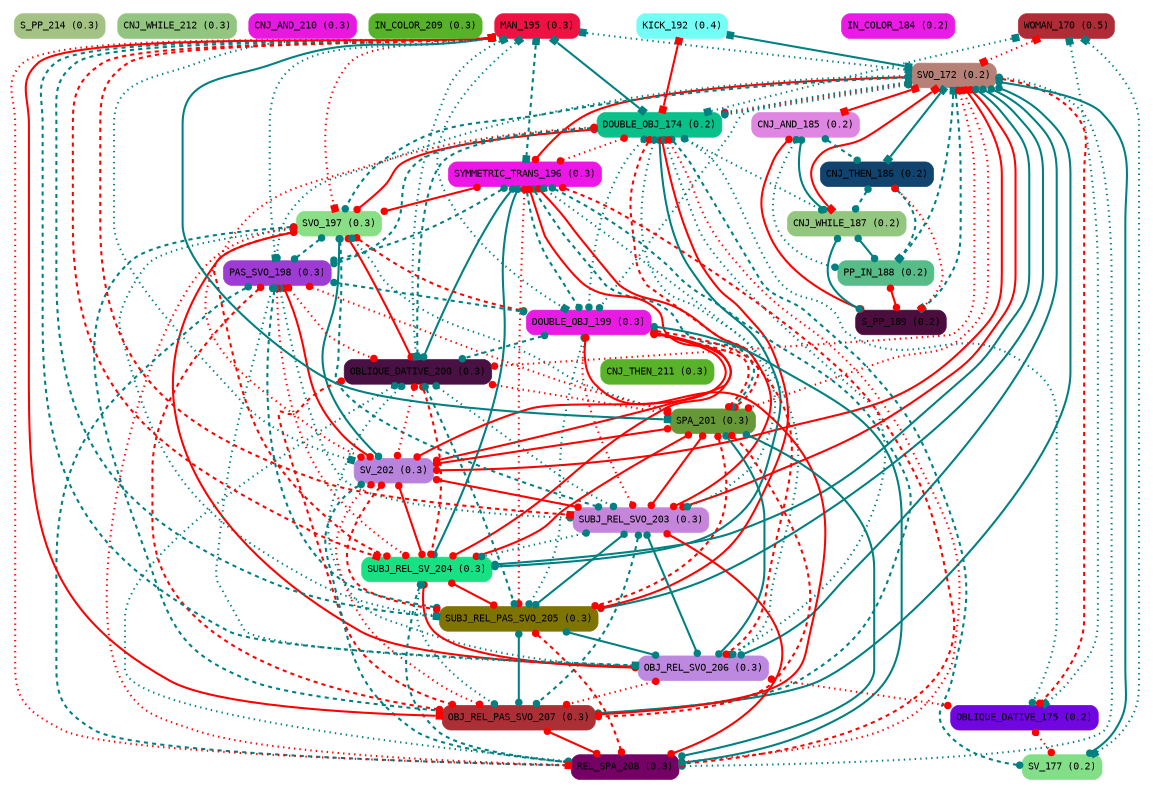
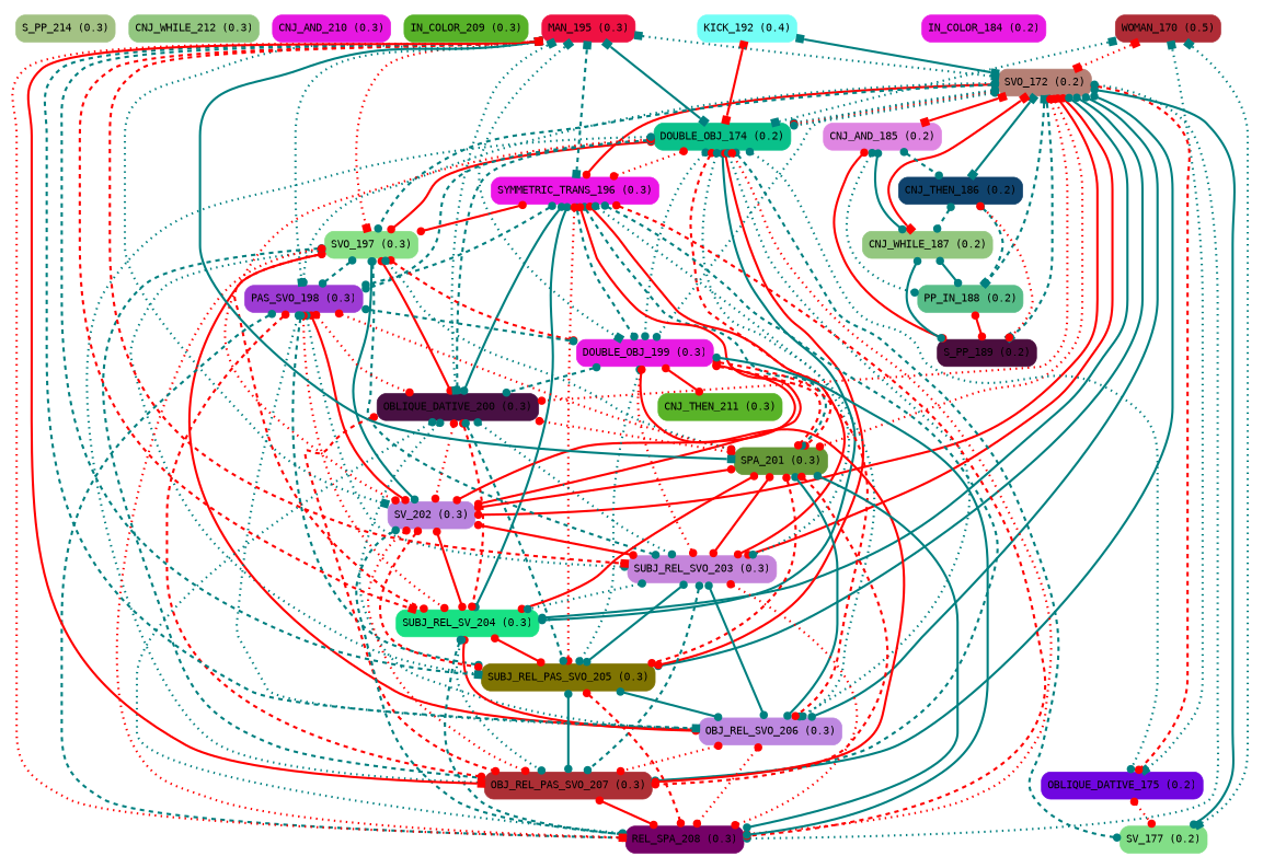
  digraph {
    compound=true
    labeljust=l
    rankdir=TB
    style=rounded
    node [fontname=consolas fontsize=14 shape=box style="filled, rounded"]
    edge [arrowhead=dot arrowtail=dot color=teal dir=both penwidth=3 splines=spline style=dotted]
    n1 [color="#af2c36" fillcolor="#af2c36" label=<<FONT FACE="consolas">WOMAN_170 (0.5)</FONT>>]
    n2 [color="#b58075" fillcolor="#b58075" label=<<FONT FACE="consolas">SVO_172 (0.2)</FONT>>]
    n3 [color="#09c08a" fillcolor="#09c08a" label=<<FONT FACE="consolas">DOUBLE_OBJ_174 (0.2)</FONT>>]
    n4 [color="#7006e0" fillcolor="#7006e0" label=<<FONT FACE="consolas">OBLIQUE_DATIVE_175 (0.2)</FONT>>]
    n5 [color="#82de87" fillcolor="#82de87" label=<<FONT FACE="consolas">SV_177 (0.2)</FONT>>]
    n6 [color="#df86e2" fillcolor="#df86e2" label=<<FONT FACE="consolas">CNJ_AND_185 (0.2)</FONT>>]
    n7 [color="#10436d" fillcolor="#10436d" label=<<FONT FACE="consolas">CNJ_THEN_186 (0.2)</FONT>>]
    n8 [color="#93c77f" fillcolor="#93c77f" label=<<FONT FACE="consolas">CNJ_WHILE_187 (0.2)</FONT>>]
    n9 [color="#57bd88" fillcolor="#57bd88" label=<<FONT FACE="consolas">PP_IN_188 (0.2)</FONT>>]
    n10 [color="#4b0d3e" fillcolor="#4b0d3e" label=<<FONT FACE="consolas">S_PP_189 (0.2)</FONT>>]
    n11 [color="#ec16e7" fillcolor="#ec16e7" label=<<FONT FACE="consolas">SYMMETRIC_TRANS_196 (0.3)</FONT>>]
    n12 [color="#89df86" fillcolor="#89df86" label=<<FONT FACE="consolas">SVO_197 (0.3)</FONT>>]
    n13 [color="#9d3bd4" fillcolor="#9d3bd4" label=<<FONT FACE="consolas">PAS_SVO_198 (0.3)</FONT>>]
    n14 [color="#e81ae3" fillcolor="#e81ae3" label=<<FONT FACE="consolas">DOUBLE_OBJ_199 (0.3)</FONT>>]
    n15 [color="#481043" fillcolor="#481043" label=<<FONT FACE="consolas">OBLIQUE_DATIVE_200 (0.3)</FONT>>]
    n16 [color="#669838" fillcolor="#669838" label=<<FONT FACE="consolas">SPA_201 (0.3)</FONT>>]
    n17 [color="#b883dd" fillcolor="#b883dd" label=<<FONT FACE="consolas">SV_202 (0.3)</FONT>>]
    n18 [color="#c585db" fillcolor="#c585db" label=<<FONT FACE="consolas">SUBJ_REL_SVO_203 (0.3)</FONT>>]
    n19 [color="#18e184" fillcolor="#18e184" label=<<FONT FACE="consolas">SUBJ_REL_SV_204 (0.3)</FONT>>]
    n20 [color="#7f7402" fillcolor="#7f7402" label=<<FONT FACE="consolas">SUBJ_REL_PAS_SVO_205 (0.3)</FONT>>]
    n21 [color="#bd88e0" fillcolor="#bd88e0" label=<<FONT FACE="consolas">OBJ_REL_SVO_206 (0.3)</FONT>>]
    n22 [color="#ac2f35" fillcolor="#ac2f35" label=<<FONT FACE="consolas">OBJ_REL_PAS_SVO_207 (0.3)</FONT>>]
    n23 [color="#750167" fillcolor="#750167" label=<<FONT FACE="consolas">REL_SPA_208 (0.3)</FONT>>]
    n24 [color="#e91be4" fillcolor="#e91be4" label=<<FONT FACE="consolas">IN_COLOR_184 (0.2)</FONT>>]
    n25 [color="#73fef6" fillcolor="#73fef6" label=<<FONT FACE="consolas">KICK_192 (0.4)</FONT>>]
    n26 [color="#ef1142" fillcolor="#ef1142" label=<<FONT FACE="consolas">MAN_195 (0.3)</FONT>>]
    n27 [color="#58b229" fillcolor="#58b229" label=<<FONT FACE="consolas">IN_COLOR_209 (0.3)</FONT>>]
    n28 [color="#e618e1" fillcolor="#e618e1" label=<<FONT FACE="consolas">CNJ_AND_210 (0.3)</FONT>>]
    n29 [color="#59b328" fillcolor="#59b328" label=<<FONT FACE="consolas">CNJ_THEN_211 (0.3)</FONT>>]
    n30 [color="#92c680" fillcolor="#92c680" label=<<FONT FACE="consolas">CNJ_WHILE_212 (0.3)</FONT>>]
    n31 [color="#a3c284" fillcolor="#a3c284" label=<<FONT FACE="consolas">S_PP_214 (0.3)</FONT>>]
    subgraph cluster_1 {
      color=white
      fill=white
      n1
      n2
      n3
      n4
      n5
      n6
      n7
      n8
      n9
      n10
      n11
      n12
      n13
      n14
      n15
      n16
      n17
      n18
      n19
      n20
      n21
      n22
      n23
      n24
      n25
      n26
      n27
      n28
      n29
      n30
      n31
    }
    n1 -> n2 [arrowhead=box arrowtail=box color=red]
    n1 -> n3 [arrowhead=box arrowtail=box]
    n1 -> n4 [arrowhead=box arrowtail=box]
    n1 -> n5 [arrowhead=box arrowtail=box]
    n2 -> n3
    n2 -> n3 [color=red]
    n2 -> n3
    n2 -> n4 [color=red style=dashed]
    n2 -> n5 [style=bold]
    n2 -> n6 [arrowhead=box arrowtail=box color=red style=bold]
    n2 -> n7 [arrowhead=box arrowtail=box style=bold]
    n2 -> n8 [arrowhead=box arrowtail=box color=red style=bold]
    n2 -> n9 [arrowhead=box arrowtail=box style=dashed]
    n2 -> n10 [arrowhead=box arrowtail=box style=dashed]
    n2 -> n11 [color=red style=bold]
    n2 -> n12 [style=dashed]
    n2 -> n13
    n2 -> n14
    n2 -> n15 [color=red]
    n2 -> n16 [color=red]
    n2 -> n17 [color=red style=bold]
    n2 -> n18 [color=red style=bold]
    n2 -> n19 [style=bold]
    n2 -> n20 [style=bold]
    n2 -> n21 [style=bold]
    n2 -> n22 [style=bold]
    n2 -> n23
    n3 -> n4
    n3 -> n5 [style=dashed]
    n3 -> n11 [color=red]
    n3 -> n12 [color=red style=bold]
    n3 -> n13 [style=dashed]
    n3 -> n14
    n3 -> n15 [style=dashed]
    n3 -> n16 [color=red style=dashed]
    n3 -> n17 [color=red]
    n3 -> n18
    n3 -> n19 [style=bold]
    n3 -> n20 [color=red style=bold]
    n3 -> n21
-   n3 -> n8
+   n3 -> n22
    n3 -> n23 [color=red]
    n4 -> n5 [color=red]
    n6 -> n7 [style=dashed]
    n6 -> n8 [style=bold]
    n6 -> n9
    n6 -> n10 [color=red style=bold]
    n7 -> n8 [style=dashed]
    n7 -> n9 [style=dashed]
    n7 -> n10 [color=red]
    n8 -> n9 [style=bold]
    n8 -> n10 [style=bold]
    n9 -> n10 [color=red style=bold]
    n11 -> n12 [color=red style=bold]
    n11 -> n13 [style=dashed]
    n11 -> n14 [style=dashed]
    n11 -> n15 [style=bold]
    n11 -> n16 [style=dashed]
    n11 -> n17 [color=red style=bold]
    n11 -> n18 [color=red style=bold]
    n11 -> n19 [style=bold]
    n11 -> n20 [color=red]
    n11 -> n21
    n11 -> n22 [style=dashed]
    n11 -> n23 [color=red style=dashed]
    n12 -> n13 [style=dashed]
    n12 -> n14 [color=red style=dashed]
    n12 -> n15 [color=red style=bold]
    n12 -> n16
    n12 -> n17 [style=bold]
    n12 -> n18 [style=dashed]
    n12 -> n19 [color=red style=dashed]
    n12 -> n20
    n12 -> n21 [color=red style=bold]
    n12 -> n22 [style=dashed]
    n12 -> n23 [color=red]
    n13 -> n14 [style=dashed]
    n13 -> n15 [color=red]
    n13 -> n16 [color=red]
    n13 -> n17 [color=red style=bold]
    n13 -> n18
    n13 -> n19 [color=red]
    n13 -> n20 [style=dashed]
    n13 -> n21
    n13 -> n22 [color=red style=dashed]
    n13 -> n23 [style=dashed]
    n14 -> n15 [style=dashed]
    n14 -> n16 [color=red style=dashed]
    n14 -> n17 [color=red style=bold]
    n14 -> n18 [color=red]
-   n14 -> n19 [color=red style=bold]
+   n14 -> n29 [color=red style=bold]
    n14 -> n20
    n14 -> n21 [color=red style=dashed]
    n14 -> n22 [color=red style=bold]
    n14 -> n23 [style=bold]
    n15 -> n16 [color=red]
    n15 -> n17 [color=red]
    n15 -> n18
    n15 -> n19 [color=red style=dashed]
    n15 -> n20 [style=dashed]
    n15 -> n21
    n15 -> n22 [color=red style=dashed]
    n15 -> n23
    n16 -> n17 [color=red style=bold]
    n16 -> n18 [color=red style=bold]
    n16 -> n19 [color=red style=bold]
    n16 -> n20 [color=red style=dashed]
    n16 -> n21 [style=bold]
    n16 -> n22 [color=red style=dashed]
    n16 -> n23 [style=bold]
    n17 -> n18 [color=red style=bold]
    n17 -> n19 [color=red style=bold]
    n17 -> n20 [color=red style=dashed]
    n17 -> n22 [color=red]
    n17 -> n23 [style=dashed]
    n18 -> n19
    n18 -> n20 [style=bold]
    n18 -> n21 [style=bold]
    n18 -> n22 [style=dashed]
-   n18 -> n23 [color=red style=bold]
+   n18 -> n23 [color=red]
    n19 -> n20 [color=red style=bold]
    n19 -> n21 [color=red style=bold]
    n19 -> n22
    n19 -> n23 [style=dashed]
    n20 -> n21 [style=bold]
    n20 -> n22 [style=bold]
    n20 -> n23 [color=red style=dashed]
    n21 -> n22 [color=red]
-   n21 -> n4 [color=red]
+   n21 -> n23 [color=red]
    n22 -> n23 [color=red style=bold]
    n25 -> n2 [arrowhead=box arrowtail=box style=bold]
    n25 -> n3 [arrowhead=box arrowtail=box color=red style=bold]
    n26 -> n2 [arrowhead=box arrowtail=box]
    n26 -> n3 [arrowhead=box arrowtail=box style=bold]
    n26 -> n11 [arrowhead=box arrowtail=box style=dashed]
    n26 -> n12 [arrowhead=box arrowtail=box color=red]
    n26 -> n13 [arrowhead=box arrowtail=box]
    n26 -> n14 [arrowhead=box arrowtail=box]
    n26 -> n15 [arrowhead=box arrowtail=box]
    n26 -> n16 [arrowhead=box arrowtail=box style=bold]
    n26 -> n17 [arrowhead=box arrowtail=box]
    n26 -> n18 [arrowhead=box arrowtail=box color=red style=dashed]
    n26 -> n19 [arrowhead=box arrowtail=box color=red style=dashed]
    n26 -> n20 [arrowhead=box arrowtail=box style=dashed]
    n26 -> n21 [arrowhead=box arrowtail=box style=dashed]
    n26 -> n22 [arrowhead=box arrowtail=box color=red style=bold]
    n26 -> n23 [arrowhead=box arrowtail=box color=red]
  }
